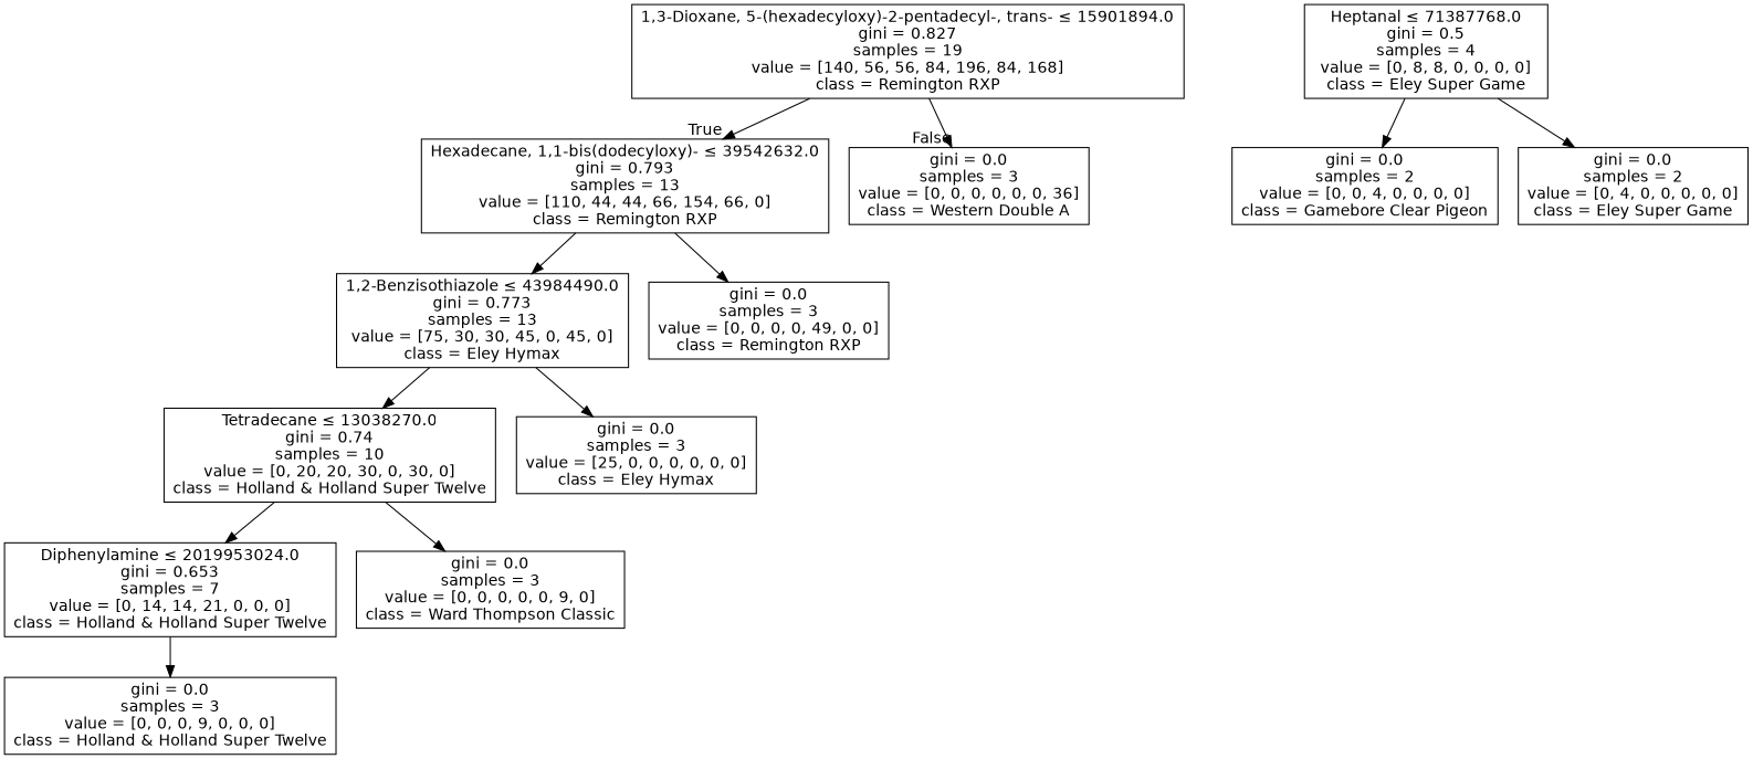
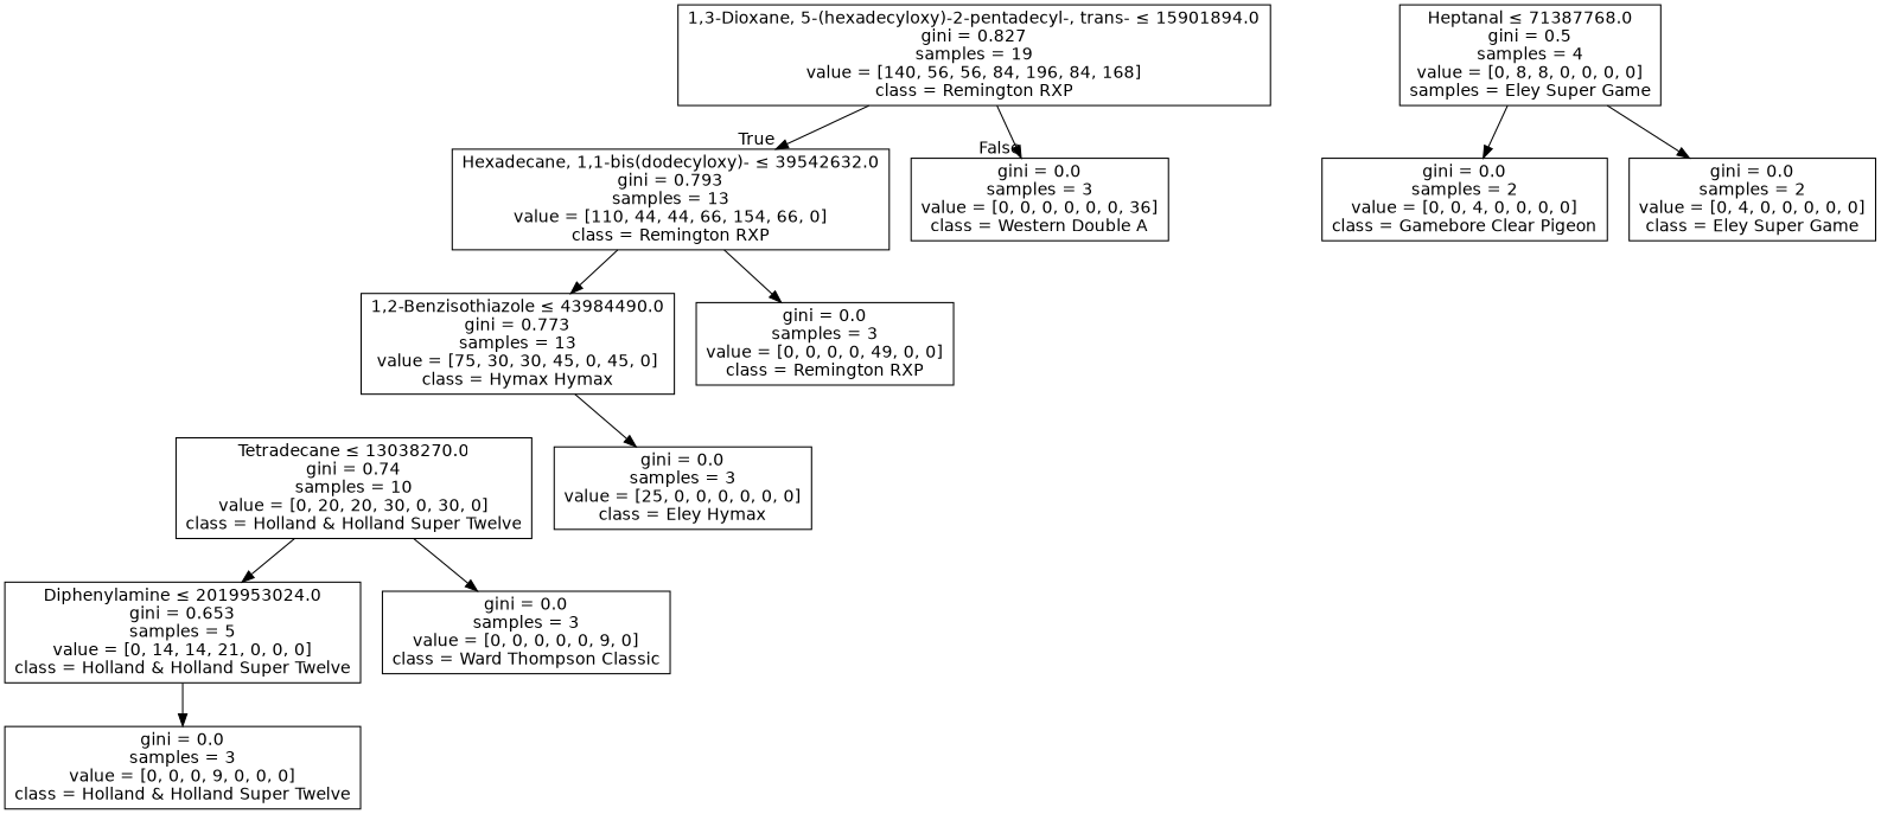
  digraph {
    node [fontname=helvetica shape=box]
    edge [fontname=helvetica]
    n1 [label=<1,3-Dioxane, 5-(hexadecyloxy)-2-pentadecyl-, trans- &le; 15901894.0<br/>gini = 0.827<br/>samples = 19<br/>value = [140, 56, 56, 84, 196, 84, 168]<br/>class = Remington RXP>]
    n2 [label=<Hexadecane, 1,1-bis(dodecyloxy)- &le; 39542632.0<br/>gini = 0.793<br/>samples = 13<br/>value = [110, 44, 44, 66, 154, 66, 0]<br/>class = Remington RXP>]
    n3 [label=<gini = 0.0<br/>samples = 3<br/>value = [0, 0, 0, 0, 0, 0, 36]<br/>class = Western Double A>]
-   n4 [label=<1,2-Benzisothiazole &le; 43984490.0<br/>gini = 0.773<br/>samples = 13<br/>value = [75, 30, 30, 45, 0, 45, 0]<br/>class = Eley Hymax>]
+   n4 [label=<1,2-Benzisothiazole &le; 43984490.0<br/>gini = 0.773<br/>samples = 13<br/>value = [75, 30, 30, 45, 0, 45, 0]<br/>class = Hymax Hymax>]
    n5 [label=<gini = 0.0<br/>samples = 3<br/>value = [0, 0, 0, 0, 49, 0, 0]<br/>class = Remington RXP>]
    n6 [label=<Tetradecane &le; 13038270.0<br/>gini = 0.74<br/>samples = 10<br/>value = [0, 20, 20, 30, 0, 30, 0]<br/>class = Holland &amp; Holland Super Twelve>]
    n7 [label=<gini = 0.0<br/>samples = 3<br/>value = [25, 0, 0, 0, 0, 0, 0]<br/>class = Eley Hymax>]
-   n8 [label=<Diphenylamine &le; 2019953024.0<br/>gini = 0.653<br/>samples = 7<br/>value = [0, 14, 14, 21, 0, 0, 0]<br/>class = Holland &amp; Holland Super Twelve>]
+   n8 [label=<Diphenylamine &le; 2019953024.0<br/>gini = 0.653<br/>samples = 5<br/>value = [0, 14, 14, 21, 0, 0, 0]<br/>class = Holland &amp; Holland Super Twelve>]
    n9 [label=<gini = 0.0<br/>samples = 3<br/>value = [0, 0, 0, 0, 0, 9, 0]<br/>class = Ward Thompson Classic>]
    n10 [label=<gini = 0.0<br/>samples = 3<br/>value = [0, 0, 0, 9, 0, 0, 0]<br/>class = Holland &amp; Holland Super Twelve>]
-   n11 [label=<Heptanal &le; 71387768.0<br/>gini = 0.5<br/>samples = 4<br/>value = [0, 8, 8, 0, 0, 0, 0]<br/>class = Eley Super Game>]
+   n11 [label=<Heptanal &le; 71387768.0<br/>gini = 0.5<br/>samples = 4<br/>value = [0, 8, 8, 0, 0, 0, 0]<br/>samples = Eley Super Game>]
    n12 [label=<gini = 0.0<br/>samples = 2<br/>value = [0, 0, 4, 0, 0, 0, 0]<br/>class = Gamebore Clear Pigeon>]
    n13 [label=<gini = 0.0<br/>samples = 2<br/>value = [0, 4, 0, 0, 0, 0, 0]<br/>class = Eley Super Game>]
    n1 -> n2 [headlabel=True labelangle=45 labeldistance=2.5]
    n1 -> n3 [headlabel=False labelangle=-45 labeldistance=2.5]
    n2 -> n4
    n2 -> n5
-   n4 -> n6
    n4 -> n7
    n6 -> n8
    n6 -> n9
    n8 -> n10
    n11 -> n12
    n11 -> n13
  }
